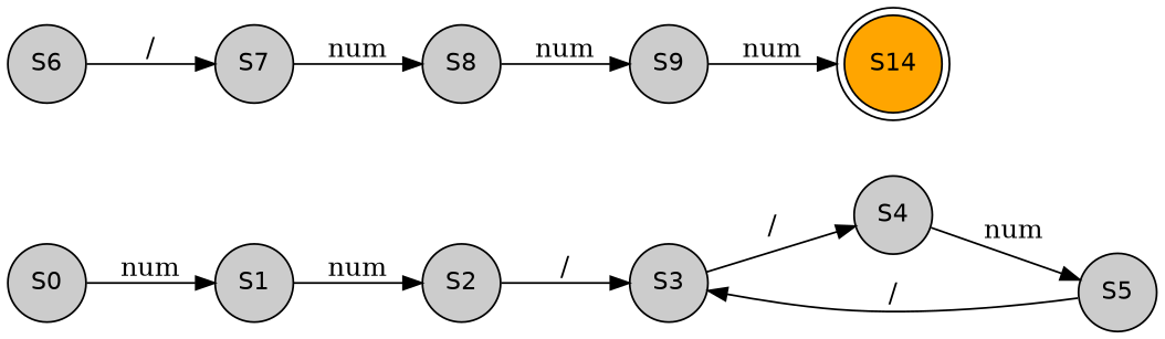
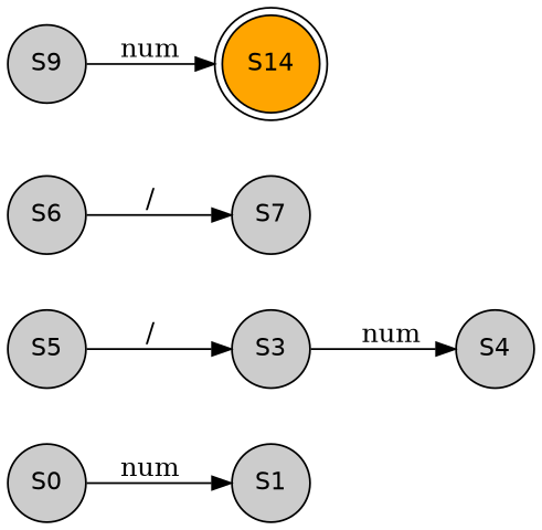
  digraph {
    nodesep=0.4
    rankdir=LR
    ranksep=0.5
    node [fillcolor="#CCCCCC" fontname=helvetica fontsize=13 shape=circle style=filled]
    S0
    S1
-   S2
    S3
    S4
    S5
    S6
    S7
-   S8
    S9
    n11 [fillcolor="#FFA500" label=S14 shape=doublecircle]
    S0 -> S1 [label=num]
-   S1 -> S2 [label=num]
-   S2 -> S3 [label="/"]
-   S3 -> S4 [label="/"]
-   S4 -> S5 [label=num]
+   S3 -> S4 [label=num]
    S5 -> S3 [label="/"]
    S6 -> S7 [label="/"]
-   S7 -> S8 [label=num]
-   S8 -> S9 [label=num]
    S9 -> n11 [label=num]
  }
